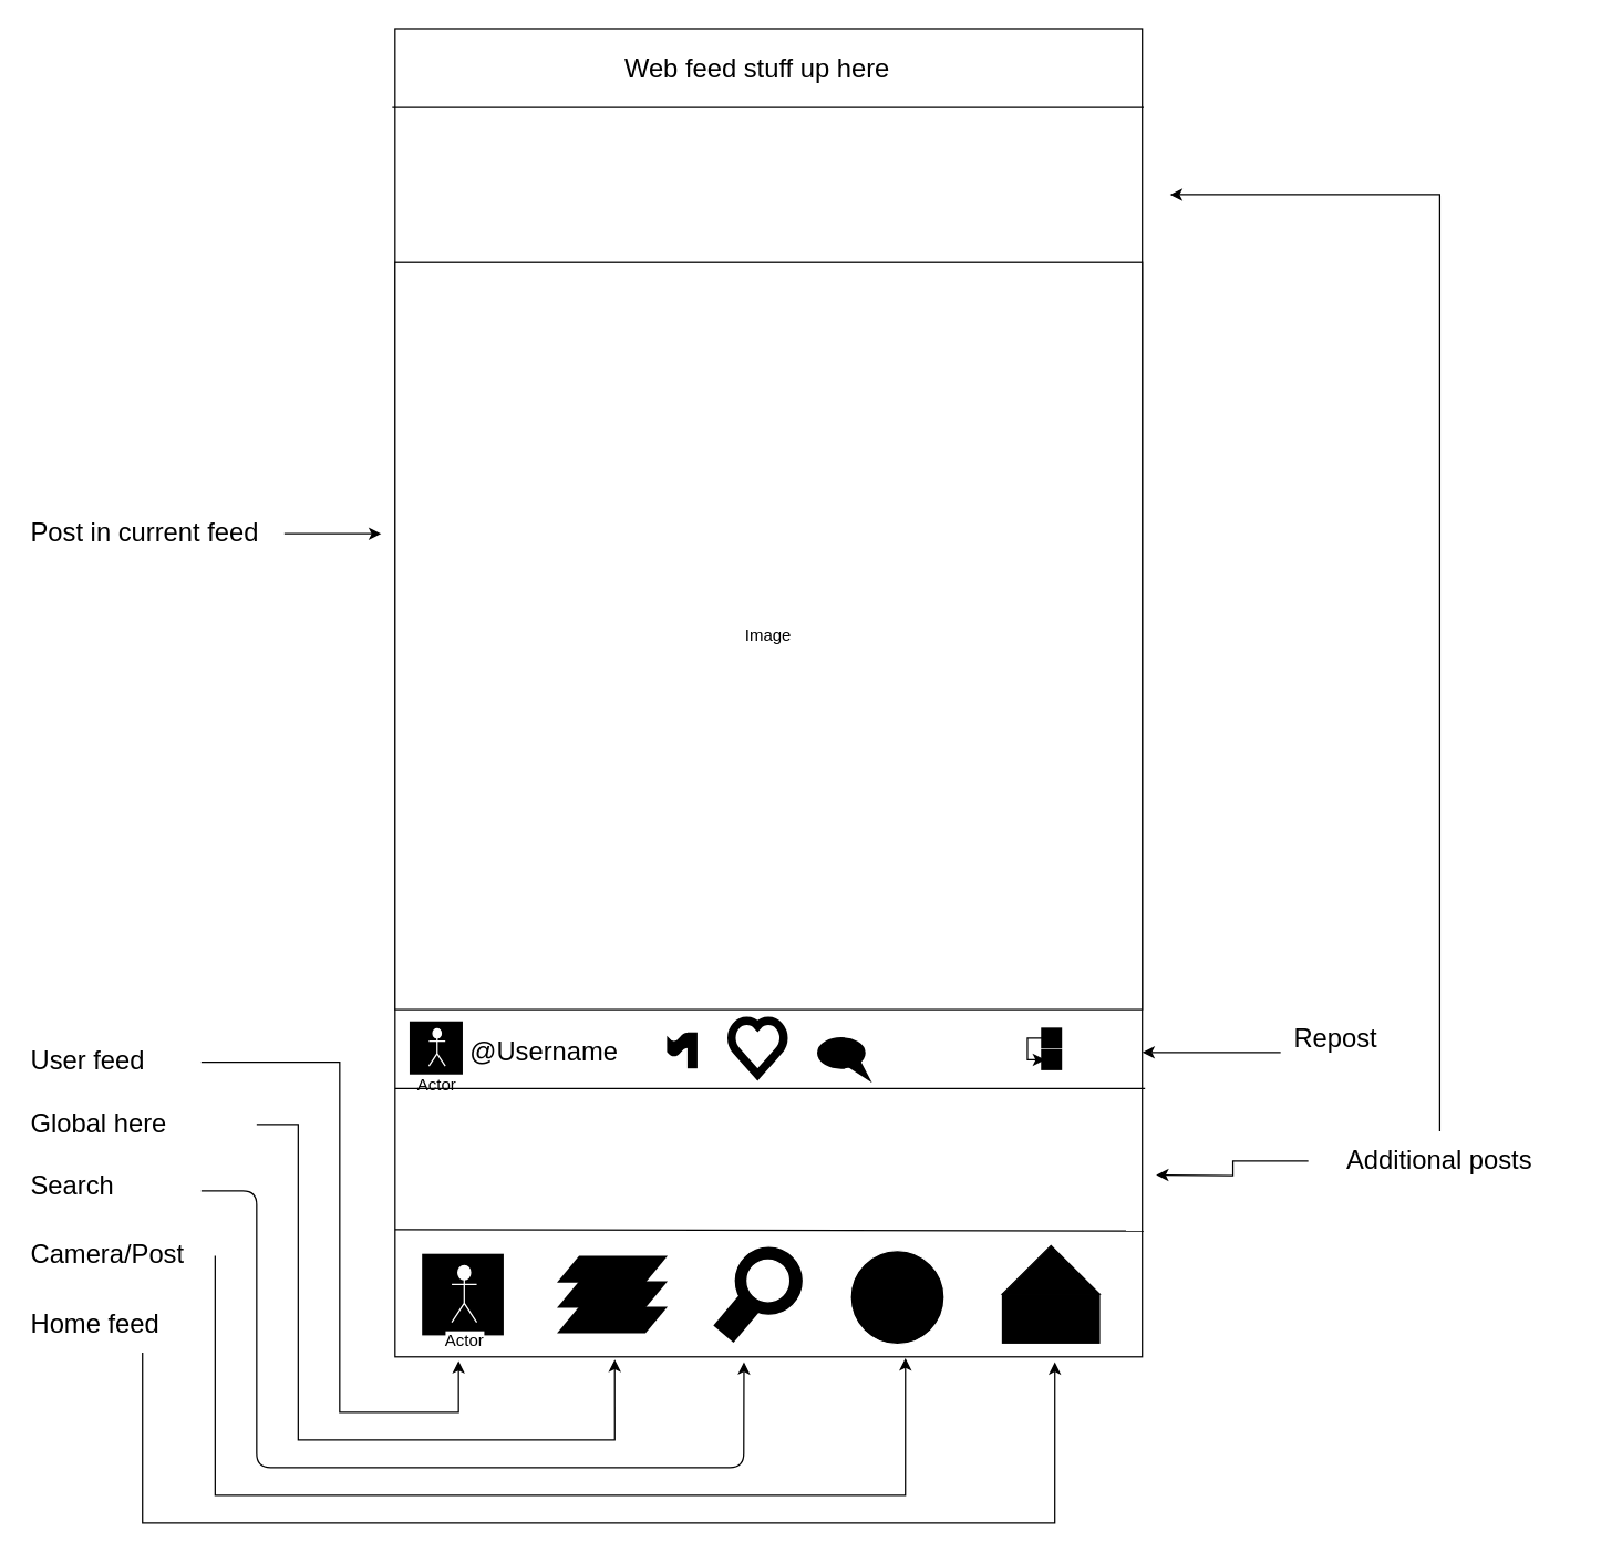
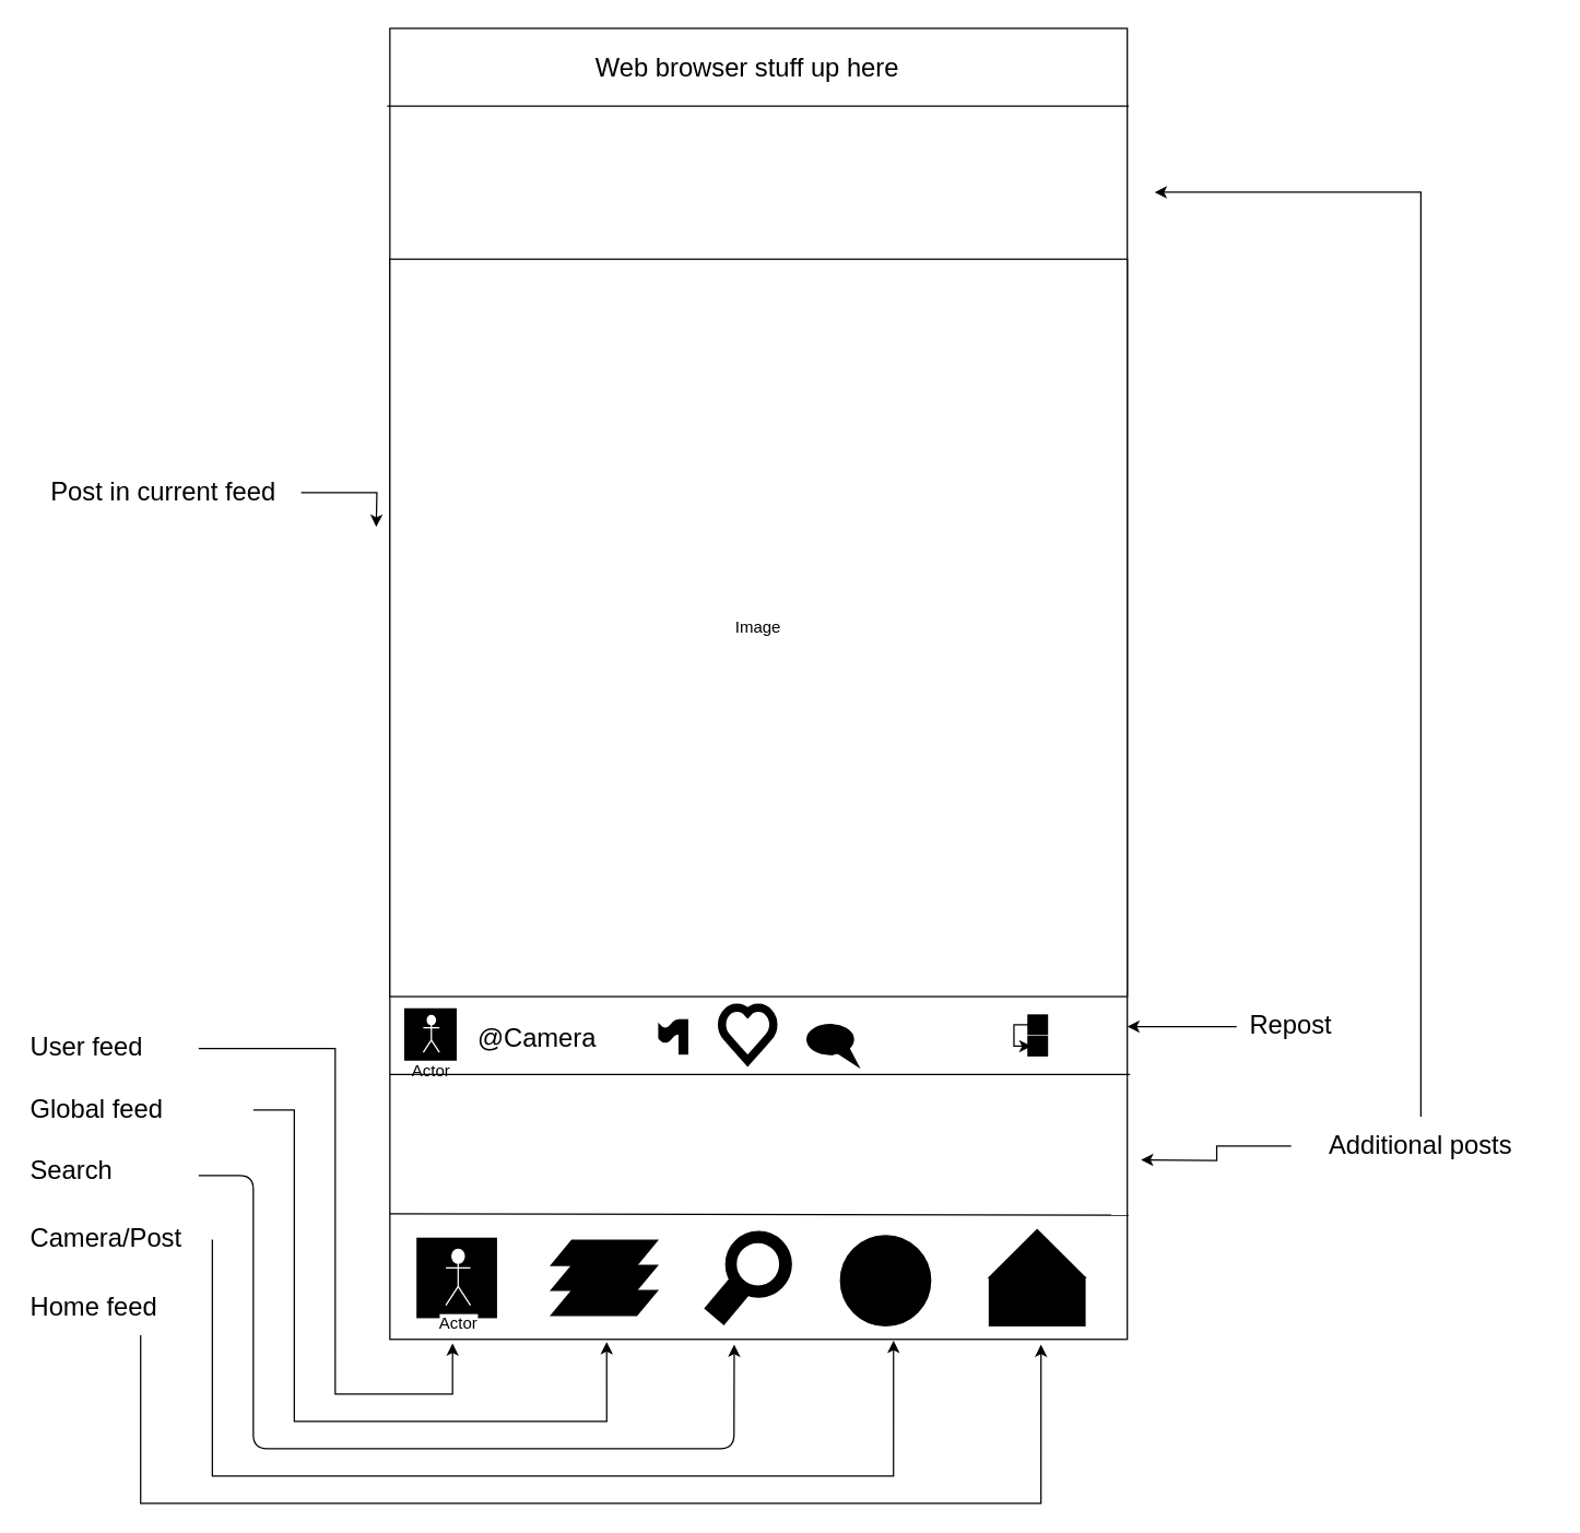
  <mxCell id="0" />
  <mxCell id="1" parent="0" />
  <mxCell id="2" value="" style="rounded=0;whiteSpace=wrap;html=1;" vertex="1" parent="1"><mxGeometry x="285" width="540" height="960" as="geometry" y="20" /></mxCell>
  <mxCell id="3" value="" style="endArrow=none;html=1;entryX=1.002;entryY=0.949;entryDx=0;entryDy=0;entryPerimeter=0;exitX=0;exitY=0.948;exitDx=0;exitDy=0;exitPerimeter=0;" edge="1" parent="1"><mxGeometry width="50" height="50" relative="1" as="geometry"><mxPoint x="285" y="888" as="sourcePoint" /><mxPoint x="826" y="889" as="targetPoint" /></mxGeometry></mxCell>
  <mxCell id="4" value="" style="group" vertex="1" connectable="0" parent="1"><mxGeometry x="724" y="882" width="70" height="88" as="geometry" /></mxCell>
  <mxCell id="5" value="" style="triangle;whiteSpace=wrap;html=1;rotation=-90;fillColor=#000000;" vertex="1" parent="4"><mxGeometry x="17.5" width="35" height="70.4" as="geometry" /></mxCell>
  <mxCell id="6" value="" style="rounded=0;whiteSpace=wrap;html=1;fillColor=#000000;" vertex="1" parent="4"><mxGeometry y="52.8" width="70" height="35.2" as="geometry" /></mxCell>
  <mxCell id="7" value="" style="ellipse;whiteSpace=wrap;html=1;aspect=fixed;strokeColor=#FFFFFF;strokeWidth=1;fillColor=#000000;" vertex="1" parent="1"><mxGeometry x="614" y="903" width="68" height="68" as="geometry" /></mxCell>
  <mxCell id="8" value="" style="group" vertex="1" connectable="0" parent="1"><mxGeometry x="511.5" y="900" width="68.5" height="52" as="geometry" /></mxCell>
  <mxCell id="9" value="" style="ellipse;whiteSpace=wrap;html=1;aspect=fixed;strokeColor=#FFFFFF;strokeWidth=1;fillColor=#000000;" vertex="1" parent="8"><mxGeometry x="18.5" width="50" height="50" as="geometry" /></mxCell>
  <mxCell id="10" value="" style="rounded=0;whiteSpace=wrap;html=1;strokeColor=none;strokeWidth=1;fillColor=#000000;rotation=-50;" vertex="1" parent="8"><mxGeometry x="1" y="33" width="55" height="19" as="geometry" /></mxCell>
  <mxCell id="11" value="" style="ellipse;whiteSpace=wrap;html=1;aspect=fixed;strokeColor=#FFFFFF;strokeWidth=1;fillColor=#FFFFFF;" vertex="1" parent="8"><mxGeometry x="28" y="10" width="30" height="30" as="geometry" /></mxCell>
  <mxCell id="12" value="" style="group" vertex="1" connectable="0" parent="1"><mxGeometry x="402" y="907" width="80" height="56" as="geometry" /></mxCell>
  <mxCell id="13" value="" style="group" vertex="1" connectable="0" parent="12"><mxGeometry width="80" height="56" as="geometry" /></mxCell>
  <mxCell id="14" value="" style="shape=parallelogram;perimeter=parallelogramPerimeter;whiteSpace=wrap;html=1;strokeColor=none;strokeWidth=1;fillColor=#000000;" vertex="1" parent="13"><mxGeometry width="80" height="19.31" as="geometry" /></mxCell>
  <mxCell id="15" value="" style="shape=parallelogram;perimeter=parallelogramPerimeter;whiteSpace=wrap;html=1;strokeColor=none;strokeWidth=1;fillColor=#000000;" vertex="1" parent="13"><mxGeometry y="18.345" width="80" height="19.31" as="geometry" /></mxCell>
  <mxCell id="16" value="" style="shape=parallelogram;perimeter=parallelogramPerimeter;whiteSpace=wrap;html=1;strokeColor=none;strokeWidth=1;fillColor=#000000;" vertex="1" parent="13"><mxGeometry y="36.69" width="80" height="19.31" as="geometry" /></mxCell>
  <mxCell id="17" value="" style="group" vertex="1" connectable="0" parent="1"><mxGeometry x="304" y="905" width="70" height="70" as="geometry" /></mxCell>
  <mxCell id="18" value="" style="whiteSpace=wrap;html=1;aspect=fixed;strokeColor=#FFFFFF;strokeWidth=1;fillColor=#000000;" vertex="1" parent="17"><mxGeometry width="60" height="60" as="geometry" /></mxCell>
  <mxCell id="19" value="Actor" style="shape=umlActor;verticalLabelPosition=bottom;labelBackgroundColor=#ffffff;verticalAlign=top;html=1;outlineConnect=0;strokeColor=#FFFFFF;strokeWidth=1;fillColor=#FFFFFF;" vertex="1" parent="17"><mxGeometry x="22" y="9" width="18" height="41" as="geometry" /></mxCell>
  <mxCell id="20" value="Image" style="whiteSpace=wrap;html=1;aspect=fixed;strokeColor=#000000;strokeWidth=1;fillColor=#ffffff;" vertex="1" parent="1"><mxGeometry x="285" y="189" width="540" height="540" as="geometry" /></mxCell>
  <mxCell id="21" value="" style="group" vertex="1" connectable="0" parent="1"><mxGeometry x="295" y="737" width="46" height="46" as="geometry" /></mxCell>
  <mxCell id="22" value="" style="whiteSpace=wrap;html=1;aspect=fixed;strokeColor=#FFFFFF;strokeWidth=1;fillColor=#000000;" vertex="1" parent="21"><mxGeometry width="39.429" height="39.429" as="geometry" /></mxCell>
  <mxCell id="23" value="Actor" style="shape=umlActor;verticalLabelPosition=bottom;labelBackgroundColor=#ffffff;verticalAlign=top;html=1;outlineConnect=0;strokeColor=#FFFFFF;strokeWidth=1;fillColor=#FFFFFF;" vertex="1" parent="21"><mxGeometry x="14.457" y="5.914" width="11.829" height="26.943" as="geometry" /></mxCell>
- <mxCell id="24" value="&lt;font style=&quot;font-size: 19px;&quot;&gt;@Username&lt;/font&gt;" style="text;html=1;strokeColor=none;fillColor=none;align=center;verticalAlign=middle;whiteSpace=wrap;rounded=0;fontSize=19;" vertex="1" parent="1"><mxGeometry x="341" y="743" width="104" height="33" as="geometry" /></mxCell>
+ <mxCell id="24" value="&lt;font style=&quot;font-size: 19px;&quot;&gt;@Camera&lt;/font&gt;" style="text;html=1;strokeColor=none;fillColor=none;align=center;verticalAlign=middle;whiteSpace=wrap;rounded=0;fontSize=19;" vertex="1" parent="1"><mxGeometry x="341" y="743" width="104" height="33" as="geometry" /></mxCell>
  <mxCell id="25" value="" style="endArrow=none;html=1;fontSize=19;exitX=0;exitY=0.798;exitDx=0;exitDy=0;exitPerimeter=0;" edge="1" parent="1" source="2"><mxGeometry width="50" height="50" relative="1" as="geometry"><mxPoint x="65" y="690" as="sourcePoint" /><mxPoint x="827" y="786" as="targetPoint" /></mxGeometry></mxCell>
  <mxCell id="26" value="" style="group" vertex="1" connectable="0" parent="1"><mxGeometry x="482" y="746" width="21" height="25" as="geometry" /></mxCell>
  <mxCell id="27" value="" style="group" vertex="1" connectable="0" parent="26"><mxGeometry width="21" height="25" as="geometry" /></mxCell>
  <mxCell id="28" value="" style="shape=tape;whiteSpace=wrap;html=1;strokeColor=#000000;strokeWidth=1;fillColor=#000000;fontSize=19;" vertex="1" parent="27"><mxGeometry width="18.529" height="16.667" as="geometry" /></mxCell>
  <mxCell id="29" value="" style="rounded=0;whiteSpace=wrap;html=1;strokeColor=#000000;strokeWidth=1;fillColor=#000000;fontSize=19;" vertex="1" parent="27"><mxGeometry x="14.824" width="6.176" height="25" as="geometry" /></mxCell>
  <mxCell id="30" value="" style="verticalLabelPosition=bottom;verticalAlign=top;html=1;shape=mxgraph.basic.heart;strokeColor=#000000;strokeWidth=6;fillColor=none;fontSize=19;" vertex="1" parent="1"><mxGeometry x="527" y="736" width="40" height="40" as="geometry" /></mxCell>
  <mxCell id="31" value="" style="group" vertex="1" connectable="0" parent="1"><mxGeometry x="593" y="752" width="29" height="23" as="geometry" /></mxCell>
  <mxCell id="32" value="" style="verticalLabelPosition=bottom;verticalAlign=top;html=1;shape=mxgraph.basic.obtuse_triangle;dx=0.25;strokeColor=#000000;strokeWidth=6;fillColor=#000000;fontSize=19;rotation=165;" vertex="1" parent="31"><mxGeometry x="14.764" y="9.2" width="12.391" height="13.8" as="geometry" /></mxCell>
  <mxCell id="33" value="" style="ellipse;whiteSpace=wrap;html=1;strokeColor=#000000;strokeWidth=6;fillColor=#000000;fontSize=19;" vertex="1" parent="31"><mxGeometry width="29" height="16.867" as="geometry" /></mxCell>
  <mxCell id="34" value="" style="endArrow=none;html=1;fontSize=19;entryX=1.002;entryY=0.051;entryDx=0;entryDy=0;entryPerimeter=0;" edge="1" parent="1"><mxGeometry width="50" height="50" relative="1" as="geometry"><mxPoint x="283" y="77" as="sourcePoint" /><mxPoint x="826" y="77" as="targetPoint" /></mxGeometry></mxCell>
- <mxCell id="35" value="Web feed stuff up here" style="text;html=1;strokeColor=none;fillColor=none;align=center;verticalAlign=middle;whiteSpace=wrap;rounded=0;fontSize=19;" vertex="1" parent="1"><mxGeometry x="415" y="30" width="264" height="40" as="geometry" /></mxCell>
+ <mxCell id="35" value="Web browser stuff up here" style="text;html=1;strokeColor=none;fillColor=none;align=center;verticalAlign=middle;whiteSpace=wrap;rounded=0;fontSize=19;" vertex="1" parent="1"><mxGeometry x="415" y="30" width="264" height="40" as="geometry" /></mxCell>
  <mxCell id="36" style="edgeStyle=orthogonalEdgeStyle;rounded=0;orthogonalLoop=1;jettySize=auto;html=1;fontSize=19;entryX=0.085;entryY=1.003;entryDx=0;entryDy=0;entryPerimeter=0;" edge="1" parent="1" source="37" target="2"><mxGeometry relative="1" as="geometry"><mxPoint x="265" y="1000" as="targetPoint" /><Array as="points"><mxPoint x="245" y="767" /><mxPoint x="245" y="1020" /><mxPoint x="331" y="1020" /></Array></mxGeometry></mxCell>
  <mxCell id="37" value="User feed" style="text;html=1;strokeColor=none;fillColor=none;align=left;verticalAlign=middle;whiteSpace=wrap;rounded=0;fontSize=19;" vertex="1" parent="1"><mxGeometry x="20" y="752" width="125" height="30" as="geometry" /></mxCell>
  <mxCell id="38" style="edgeStyle=orthogonalEdgeStyle;rounded=0;orthogonalLoop=1;jettySize=auto;html=1;fontSize=19;entryX=0.294;entryY=1.002;entryDx=0;entryDy=0;entryPerimeter=0;" edge="1" parent="1" source="39" target="2"><mxGeometry relative="1" as="geometry"><mxPoint x="445" y="1010" as="targetPoint" /><Array as="points"><mxPoint x="215" y="812" /><mxPoint x="215" y="1040" /><mxPoint x="444" y="1040" /></Array></mxGeometry></mxCell>
- <mxCell id="39" value="Global here" style="text;html=1;strokeColor=none;fillColor=none;align=left;verticalAlign=middle;whiteSpace=wrap;rounded=0;fontSize=19;" vertex="1" parent="1"><mxGeometry x="20" y="787" width="165" height="50" as="geometry" /></mxCell>
+ <mxCell id="39" value="Global feed" style="text;html=1;strokeColor=none;fillColor=none;align=left;verticalAlign=middle;whiteSpace=wrap;rounded=0;fontSize=19;" vertex="1" parent="1"><mxGeometry x="20" y="787" width="165" height="50" as="geometry" /></mxCell>
  <mxCell id="40" value="Search" style="text;html=1;strokeColor=none;fillColor=none;align=left;verticalAlign=middle;whiteSpace=wrap;rounded=0;fontSize=19;" vertex="1" parent="1"><mxGeometry x="20" y="837" width="125" height="40" as="geometry" /></mxCell>
  <mxCell id="41" style="edgeStyle=orthogonalEdgeStyle;rounded=0;orthogonalLoop=1;jettySize=auto;html=1;fontSize=19;entryX=0.683;entryY=1.001;entryDx=0;entryDy=0;entryPerimeter=0;exitX=1;exitY=0.5;exitDx=0;exitDy=0;" edge="1" parent="1" source="42" target="2"><mxGeometry relative="1" as="geometry"><mxPoint x="655" y="1035" as="targetPoint" /><Array as="points"><mxPoint x="155" y="1080" /><mxPoint x="654" y="1080" /></Array></mxGeometry></mxCell>
  <mxCell id="42" value="Camera/Post" style="text;html=1;strokeColor=none;fillColor=none;align=left;verticalAlign=middle;whiteSpace=wrap;rounded=0;fontSize=19;" vertex="1" parent="1"><mxGeometry x="20" y="887" width="135" height="40" as="geometry" /></mxCell>
  <mxCell id="43" style="edgeStyle=orthogonalEdgeStyle;rounded=0;orthogonalLoop=1;jettySize=auto;html=1;fontSize=19;entryX=0.883;entryY=1.004;entryDx=0;entryDy=0;entryPerimeter=0;" edge="1" parent="1" source="44" target="2"><mxGeometry relative="1" as="geometry"><mxPoint x="765" y="1060" as="targetPoint" /><Array as="points"><mxPoint x="103" y="1100" /><mxPoint x="762" y="1100" /></Array></mxGeometry></mxCell>
  <mxCell id="44" value="Home feed" style="text;html=1;strokeColor=none;fillColor=none;align=left;verticalAlign=middle;whiteSpace=wrap;rounded=0;fontSize=19;" vertex="1" parent="1"><mxGeometry x="20" y="937" width="165" height="40" as="geometry" /></mxCell>
  <mxCell id="45" value="" style="endArrow=classic;html=1;fontSize=19;entryX=0.467;entryY=1.004;entryDx=0;entryDy=0;entryPerimeter=0;" edge="1" parent="1" target="2"><mxGeometry width="50" height="50" relative="1" as="geometry"><mxPoint x="145" y="860" as="sourcePoint" /><mxPoint x="569.5" y="1017" as="targetPoint" /><Array as="points"><mxPoint x="185" y="860" /><mxPoint x="185" y="960" /><mxPoint x="185" y="1060" /><mxPoint x="405" y="1060" /><mxPoint x="537" y="1060" /></Array></mxGeometry></mxCell>
  <mxCell id="46" style="edgeStyle=orthogonalEdgeStyle;rounded=0;orthogonalLoop=1;jettySize=auto;html=1;fontSize=19;" edge="1" parent="1" source="48"><mxGeometry relative="1" as="geometry"><mxPoint x="835" y="848.5" as="targetPoint" /></mxGeometry></mxCell>
  <mxCell id="47" style="edgeStyle=orthogonalEdgeStyle;rounded=0;orthogonalLoop=1;jettySize=auto;html=1;fontSize=19;" edge="1" parent="1" source="48"><mxGeometry relative="1" as="geometry"><mxPoint x="845" y="140" as="targetPoint" /><Array as="points"><mxPoint x="1040" y="140" /></Array></mxGeometry></mxCell>
  <mxCell id="48" value="Additional posts" style="text;html=1;strokeColor=none;fillColor=none;align=center;verticalAlign=middle;whiteSpace=wrap;rounded=0;fontSize=19;" vertex="1" parent="1"><mxGeometry x="945" y="817" width="190" height="43" as="geometry" /></mxCell>
  <mxCell id="49" style="edgeStyle=orthogonalEdgeStyle;rounded=0;orthogonalLoop=1;jettySize=auto;html=1;fontSize=19;" edge="1" parent="1" source="50"><mxGeometry relative="1" as="geometry"><mxPoint x="275" y="385" as="targetPoint" /></mxGeometry></mxCell>
- <mxCell id="50" value="Post in current feed" style="text;html=1;strokeColor=none;fillColor=none;align=left;verticalAlign=middle;whiteSpace=wrap;rounded=0;fontSize=19;" vertex="1" parent="1"><mxGeometry x="20" y="370" width="185" height="30" as="geometry" /></mxCell>
+ <mxCell id="50" value="Post in current feed" style="text;html=1;strokeColor=none;fillColor=none;align=left;verticalAlign=middle;whiteSpace=wrap;rounded=0;fontSize=19;" vertex="1" parent="1"><mxGeometry x="35" y="345" width="185" height="30" as="geometry" /></mxCell>
  <mxCell id="51" value="" style="group" vertex="1" connectable="0" parent="1"><mxGeometry x="742" y="745" width="22" height="25" as="geometry" /></mxCell>
  <mxCell id="52" value="" style="group" vertex="1" connectable="0" parent="51"><mxGeometry width="22" height="25" as="geometry" /></mxCell>
  <mxCell id="53" value="" style="group" vertex="1" connectable="0" parent="52"><mxGeometry width="22" height="25" as="geometry" /></mxCell>
  <mxCell id="54" value="" style="whiteSpace=wrap;html=1;aspect=fixed;strokeColor=#000000;strokeWidth=6;fillColor=#000000;fontSize=19;align=left;" vertex="1" parent="53"><mxGeometry x="12.833" width="9.167" height="9.167" as="geometry" /></mxCell>
  <mxCell id="55" value="" style="whiteSpace=wrap;html=1;aspect=fixed;strokeColor=#000000;strokeWidth=6;fillColor=#000000;fontSize=19;align=left;" vertex="1" parent="53"><mxGeometry x="12.833" y="15.672" width="9.167" height="9.167" as="geometry" /></mxCell>
  <mxCell id="56" style="edgeStyle=orthogonalEdgeStyle;rounded=0;orthogonalLoop=1;jettySize=auto;html=1;fontSize=19;entryX=0;entryY=0.5;entryDx=0;entryDy=0;" edge="1" parent="53" source="54" target="55"><mxGeometry relative="1" as="geometry"><mxPoint x="-3.667" y="26.119" as="targetPoint" /><Array as="points"><mxPoint y="4.851" /><mxPoint y="20.522" /></Array></mxGeometry></mxCell>
  <mxCell id="57" style="edgeStyle=orthogonalEdgeStyle;rounded=0;orthogonalLoop=1;jettySize=auto;html=1;fontSize=19;" edge="1" parent="1" source="58" target="2"><mxGeometry relative="1" as="geometry"><mxPoint x="865" y="770" as="targetPoint" /><Array as="points"><mxPoint x="915" y="760" /><mxPoint x="915" y="760" /></Array></mxGeometry></mxCell>
- <mxCell id="58" value="Repost" style="text;html=1;strokeColor=none;fillColor=none;align=center;verticalAlign=middle;whiteSpace=wrap;rounded=0;fontSize=19;" vertex="1" parent="1"><mxGeometry x="925" y="741" width="80" height="20" as="geometry" /></mxCell>
+ <mxCell id="58" value="Repost" style="text;html=1;strokeColor=none;fillColor=none;align=center;verticalAlign=middle;whiteSpace=wrap;rounded=0;fontSize=19;" vertex="1" parent="1"><mxGeometry x="905" y="741" width="80" height="20" as="geometry" /></mxCell>
